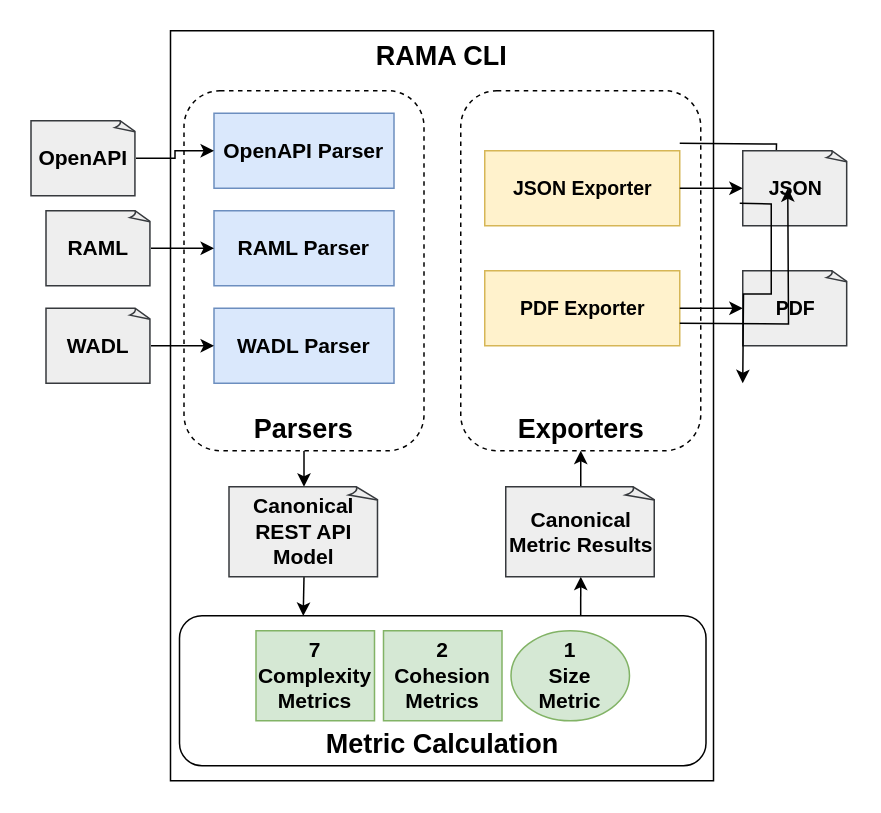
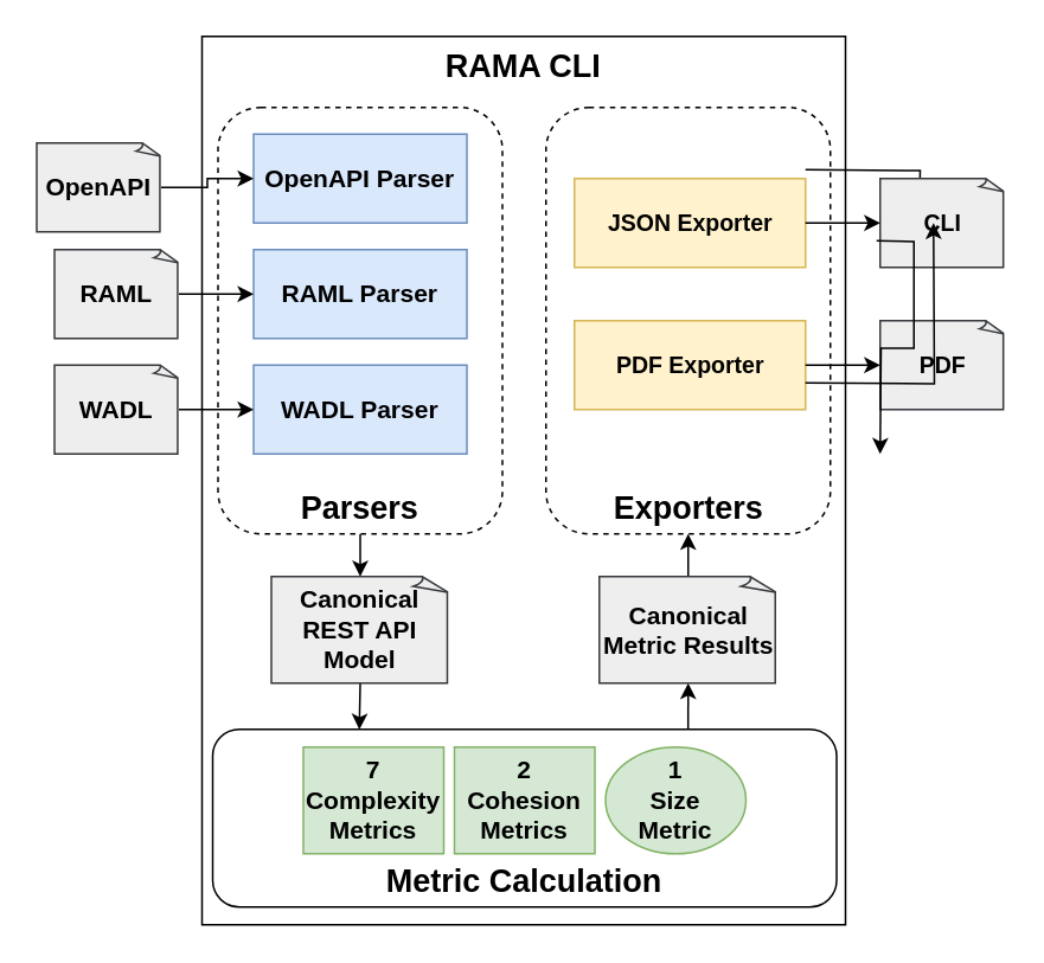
  <mxCell id="0" />
  <mxCell id="1" parent="0" />
  <mxCell id="2" value="&lt;font style=&quot;font-size: 18px&quot;&gt;RAMA CLI&lt;/font&gt;" style="rounded=0;whiteSpace=wrap;html=1;fontSize=14;verticalAlign=top;strokeColor=#000000;labelBorderColor=none;fontStyle=1" parent="1" vertex="1"><mxGeometry x="113" y="20" width="362" height="500" as="geometry" /></mxCell>
  <mxCell id="3" value="" style="rounded=0;orthogonalLoop=1;jettySize=auto;html=1;fontSize=14;fontStyle=1" parent="1" source="4" target="14" edge="1"><mxGeometry relative="1" as="geometry"><mxPoint x="336" y="235" as="targetPoint" /></mxGeometry></mxCell>
  <mxCell id="4" value="&lt;font style=&quot;font-size: 18px&quot;&gt;Parsers&lt;/font&gt;" style="rounded=1;whiteSpace=wrap;html=1;dashed=1;labelPosition=center;verticalLabelPosition=middle;align=center;verticalAlign=bottom;fontSize=14;fontStyle=1" parent="1" vertex="1"><mxGeometry x="122" y="60" width="160" height="240" as="geometry" /></mxCell>
  <mxCell id="5" value="OpenAPI Parser" style="rounded=0;whiteSpace=wrap;html=1;fontSize=14;fontStyle=1;fillColor=#dae8fc;strokeColor=#6c8ebf;" parent="1" vertex="1"><mxGeometry x="142" y="75" width="120" height="50" as="geometry" /></mxCell>
  <mxCell id="6" value="" style="rounded=0;orthogonalLoop=1;jettySize=auto;html=1;fontSize=14;fontStyle=1;entryX=0.5;entryY=1;entryDx=0;entryDy=0;entryPerimeter=0;exitX=0.762;exitY=0.004;exitDx=0;exitDy=0;exitPerimeter=0;" parent="1" source="8" target="15" edge="1"><mxGeometry relative="1" as="geometry"><mxPoint x="383" y="790" as="sourcePoint" /><mxPoint x="358.9" y="390" as="targetPoint" /></mxGeometry></mxCell>
  <mxCell id="7" value="" style="rounded=0;orthogonalLoop=1;jettySize=auto;html=1;fontSize=14;fontStyle=1" parent="1" source="15" target="10" edge="1"><mxGeometry relative="1" as="geometry"><mxPoint x="675" y="180" as="targetPoint" /><mxPoint x="621" y="235" as="sourcePoint" /></mxGeometry></mxCell>
  <mxCell id="8" value="Metric Calculation" style="rounded=1;whiteSpace=wrap;html=1;strokeColor=#000000;fontSize=18;fontStyle=1;verticalAlign=bottom;" parent="1" vertex="1"><mxGeometry x="119" y="410" width="351" height="100" as="geometry" /></mxCell>
  <mxCell id="9" value="" style="endArrow=classic;html=1;fontSize=14;fontStyle=1;entryX=0.235;entryY=0.001;entryDx=0;entryDy=0;entryPerimeter=0;exitX=0.5;exitY=1;exitDx=0;exitDy=0;exitPerimeter=0;" parent="1" source="14" target="8" edge="1"><mxGeometry width="50" height="50" relative="1" as="geometry"><mxPoint x="237.1" y="390" as="sourcePoint" /><mxPoint x="213" y="510" as="targetPoint" /></mxGeometry></mxCell>
  <mxCell id="10" value="&lt;font style=&quot;font-size: 18px&quot;&gt;Exporters&lt;/font&gt;" style="rounded=1;whiteSpace=wrap;html=1;dashed=1;labelPosition=center;verticalLabelPosition=middle;align=center;verticalAlign=bottom;fontSize=14;fontStyle=1" parent="1" vertex="1"><mxGeometry x="306.5" y="60" width="160" height="240" as="geometry" /></mxCell>
  <mxCell id="11" value="" style="edgeStyle=orthogonalEdgeStyle;rounded=0;orthogonalLoop=1;jettySize=auto;html=1;fontSize=14;fontStyle=1" parent="1" edge="1"><mxGeometry relative="1" as="geometry"><mxPoint x="452.5" y="95" as="sourcePoint" /><mxPoint x="516.5" y="117" as="targetPoint" /></mxGeometry></mxCell>
  <mxCell id="12" value="" style="edgeStyle=orthogonalEdgeStyle;rounded=0;orthogonalLoop=1;jettySize=auto;html=1;fontSize=14;fontStyle=1" parent="1" source="13" target="5" edge="1"><mxGeometry relative="1" as="geometry"><mxPoint x="88" y="115" as="sourcePoint" /><mxPoint x="911" y="190" as="targetPoint" /></mxGeometry></mxCell>
  <mxCell id="13" value="OpenAPI" style="whiteSpace=wrap;html=1;shape=mxgraph.basic.document;fontSize=14;fontStyle=1;fillColor=#eeeeee;strokeColor=#36393d;" parent="1" vertex="1"><mxGeometry x="20" y="80" width="70" height="50" as="geometry" /></mxCell>
  <mxCell id="14" value="Canonical REST API Model" style="whiteSpace=wrap;html=1;shape=mxgraph.basic.document;fontSize=14;fontStyle=1;fillColor=#eeeeee;strokeColor=#36393d;" parent="1" vertex="1"><mxGeometry x="152" y="324" width="100" height="60" as="geometry" /></mxCell>
  <mxCell id="15" value="Canonical Metric Results&lt;br&gt;" style="whiteSpace=wrap;html=1;shape=mxgraph.basic.document;fontSize=14;fontStyle=1;fillColor=#eeeeee;strokeColor=#36393d;" parent="1" vertex="1"><mxGeometry x="336.5" y="324" width="100" height="60" as="geometry" /></mxCell>
  <mxCell id="16" value="7 Complexity Metrics" style="rounded=0;whiteSpace=wrap;html=1;fontSize=14;fontStyle=1;fillColor=#d5e8d4;strokeColor=#82b366;" parent="1" vertex="1"><mxGeometry x="170" y="420" width="79" height="60" as="geometry" /></mxCell>
  <mxCell id="17" value="2&lt;br style=&quot;font-size: 14px&quot;&gt;Cohesion Metrics" style="rounded=0;whiteSpace=wrap;html=1;fontSize=14;fontStyle=1;fillColor=#d5e8d4;strokeColor=#82b366;" parent="1" vertex="1"><mxGeometry x="255" y="420" width="79" height="60" as="geometry" /></mxCell>
  <mxCell id="18" value="JSON Exporter" style="rounded=0;whiteSpace=wrap;html=1;fontSize=13;fontStyle=1;fillColor=#fff2cc;strokeColor=#d6b656;" parent="1" vertex="1"><mxGeometry x="322.5" y="100" width="130" height="50" as="geometry" /></mxCell>
  <mxCell id="19" value="PDF Exporter" style="rounded=0;whiteSpace=wrap;html=1;fontSize=13;fontStyle=1;fillColor=#fff2cc;strokeColor=#d6b656;" parent="1" vertex="1"><mxGeometry x="322.5" y="180" width="130" height="50" as="geometry" /></mxCell>
- <mxCell id="20" value="JSON&lt;br style=&quot;font-size: 13px&quot;&gt;" style="whiteSpace=wrap;html=1;shape=mxgraph.basic.document;fontSize=13;fontStyle=1;fillColor=#eeeeee;strokeColor=#36393d;" parent="1" vertex="1"><mxGeometry x="494.5" y="100" width="70" height="50" as="geometry" /></mxCell>
+ <mxCell id="20" value="CLI&lt;br style=&quot;font-size: 13px&quot;&gt;" style="whiteSpace=wrap;html=1;shape=mxgraph.basic.document;fontSize=13;fontStyle=1;fillColor=#eeeeee;strokeColor=#36393d;" parent="1" vertex="1"><mxGeometry x="494.5" y="100" width="70" height="50" as="geometry" /></mxCell>
  <mxCell id="21" value="PDF" style="whiteSpace=wrap;html=1;shape=mxgraph.basic.document;fontSize=13;fontStyle=1;fillColor=#eeeeee;strokeColor=#36393d;" parent="1" vertex="1"><mxGeometry x="494.5" y="180" width="70" height="50" as="geometry" /></mxCell>
  <mxCell id="22" value="" style="edgeStyle=orthogonalEdgeStyle;rounded=0;orthogonalLoop=1;jettySize=auto;html=1;fontSize=14;fontStyle=1" parent="1" source="18" target="20" edge="1"><mxGeometry relative="1" as="geometry"><mxPoint x="462.5" y="105" as="sourcePoint" /><mxPoint x="504.5" y="105" as="targetPoint" /></mxGeometry></mxCell>
  <mxCell id="23" value="" style="edgeStyle=orthogonalEdgeStyle;rounded=0;orthogonalLoop=1;jettySize=auto;html=1;fontSize=14;fontStyle=1" parent="1" source="19" target="21" edge="1"><mxGeometry relative="1" as="geometry"><mxPoint x="472.5" y="115" as="sourcePoint" /><mxPoint x="514.5" y="115" as="targetPoint" /></mxGeometry></mxCell>
  <mxCell id="24" value="" style="edgeStyle=orthogonalEdgeStyle;rounded=0;orthogonalLoop=1;jettySize=auto;html=1;fontSize=14;fontStyle=1" parent="1" edge="1"><mxGeometry relative="1" as="geometry"><mxPoint x="452.5" y="215" as="sourcePoint" /><mxPoint x="524.5" y="125" as="targetPoint" /></mxGeometry></mxCell>
  <mxCell id="25" value="" style="edgeStyle=orthogonalEdgeStyle;rounded=0;orthogonalLoop=1;jettySize=auto;html=1;fontSize=14;fontStyle=1" parent="1" edge="1"><mxGeometry relative="1" as="geometry"><mxPoint x="492.5" y="135" as="sourcePoint" /><mxPoint x="494.5" y="255" as="targetPoint" /></mxGeometry></mxCell>
  <mxCell id="26" value="1&lt;br style=&quot;font-size: 14px&quot;&gt;Size&lt;br style=&quot;font-size: 14px&quot;&gt;Metric" style="ellipse;whiteSpace=wrap;html=1;fontSize=14;fontStyle=1;fillColor=#d5e8d4;strokeColor=#82b366;" parent="1" vertex="1"><mxGeometry x="340" y="420" width="79" height="60" as="geometry" /></mxCell>
  <mxCell id="27" value="RAML Parser" style="rounded=0;whiteSpace=wrap;html=1;fontSize=14;fontStyle=1;fillColor=#dae8fc;strokeColor=#6c8ebf;" vertex="1" parent="1"><mxGeometry x="142" y="140" width="120" height="50" as="geometry" /></mxCell>
  <mxCell id="28" value="RAML" style="whiteSpace=wrap;html=1;shape=mxgraph.basic.document;fontSize=14;fontStyle=1;fillColor=#eeeeee;strokeColor=#36393d;" vertex="1" parent="1"><mxGeometry x="30" y="140" width="70" height="50" as="geometry" /></mxCell>
  <mxCell id="29" value="WADL Parser" style="rounded=0;whiteSpace=wrap;html=1;fontSize=14;fontStyle=1;fillColor=#dae8fc;strokeColor=#6c8ebf;" vertex="1" parent="1"><mxGeometry x="142" y="205" width="120" height="50" as="geometry" /></mxCell>
  <mxCell id="30" value="WADL" style="whiteSpace=wrap;html=1;shape=mxgraph.basic.document;fontSize=14;fontStyle=1;fillColor=#eeeeee;strokeColor=#36393d;" vertex="1" parent="1"><mxGeometry x="30" y="205" width="70" height="50" as="geometry" /></mxCell>
  <mxCell id="31" value="" style="edgeStyle=orthogonalEdgeStyle;rounded=0;orthogonalLoop=1;jettySize=auto;html=1;fontSize=14;fontStyle=1" edge="1" parent="1" source="28" target="27"><mxGeometry relative="1" as="geometry"><mxPoint x="110" y="110" as="sourcePoint" /><mxPoint x="152" y="110" as="targetPoint" /></mxGeometry></mxCell>
  <mxCell id="32" value="" style="edgeStyle=orthogonalEdgeStyle;rounded=0;orthogonalLoop=1;jettySize=auto;html=1;fontSize=14;fontStyle=1" edge="1" parent="1" source="30" target="29"><mxGeometry relative="1" as="geometry"><mxPoint x="120" y="120" as="sourcePoint" /><mxPoint x="162" y="120" as="targetPoint" /></mxGeometry></mxCell>
